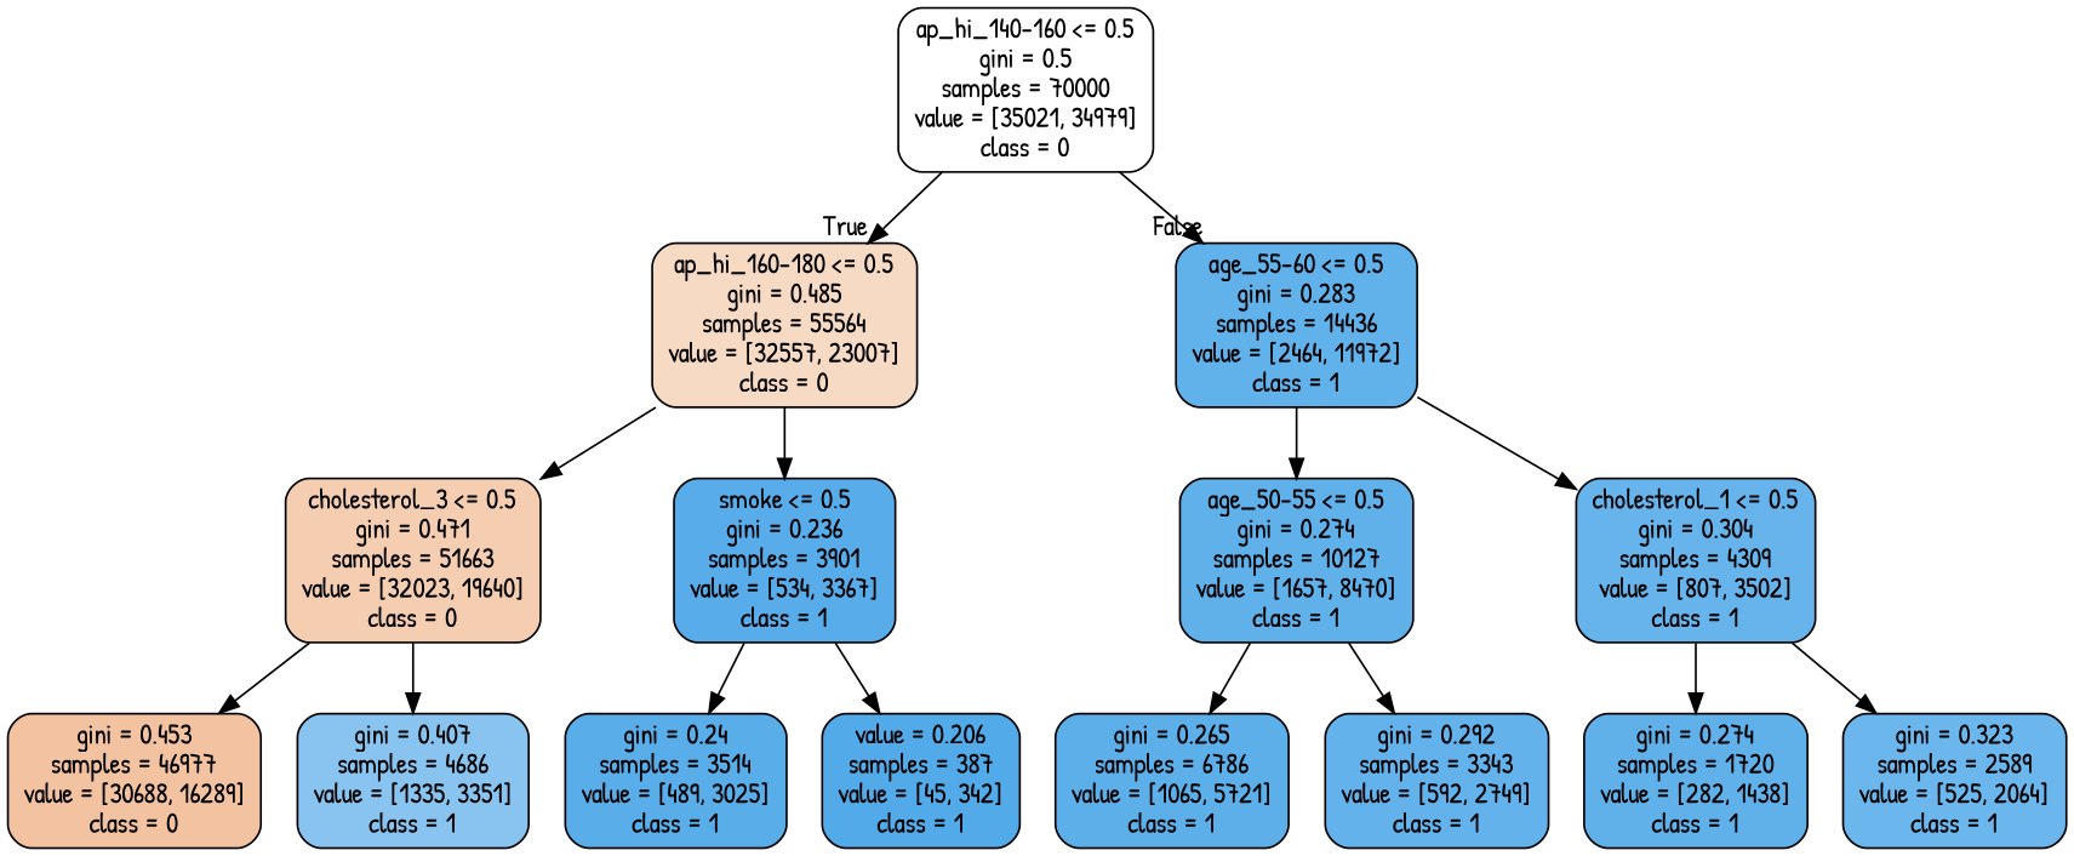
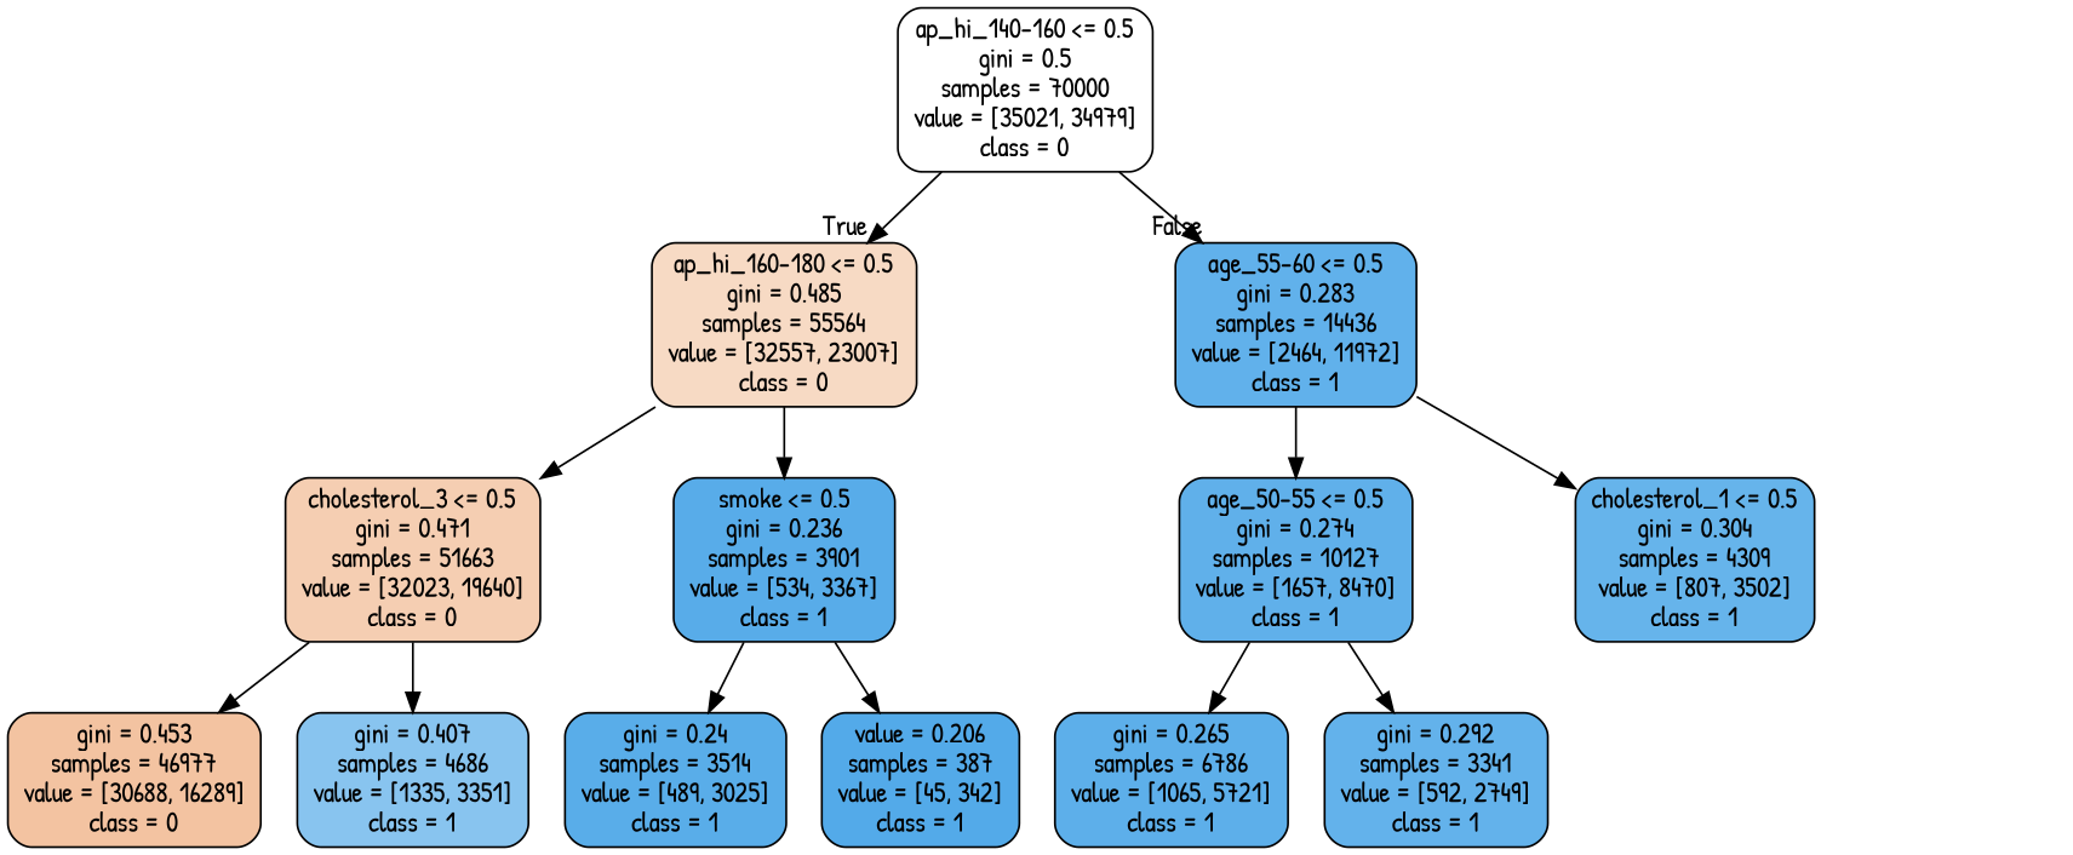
  digraph {
    fontname="Patrick Hand"
    node [color=black fillcolor="#399de5cd" fontname="Patrick Hand" shape=box style="filled, rounded"]
    edge [fontname="Patrick Hand"]
    n1 [fillcolor="#e5813900" label="ap_hi_140-160 <= 0.5\ngini = 0.5\nsamples = 70000\nvalue = [35021, 34979]\nclass = 0"]
    n2 [fillcolor="#e581394b" label="ap_hi_160-180 <= 0.5\ngini = 0.485\nsamples = 55564\nvalue = [32557, 23007]\nclass = 0"]
    n3 [fillcolor="#399de5cb" label="age_55-60 <= 0.5\ngini = 0.283\nsamples = 14436\nvalue = [2464, 11972]\nclass = 1"]
    n4 [fillcolor="#e5813963" label="cholesterol_3 <= 0.5\ngini = 0.471\nsamples = 51663\nvalue = [32023, 19640]\nclass = 0"]
    n5 [fillcolor="#399de5d7" label="smoke <= 0.5\ngini = 0.236\nsamples = 3901\nvalue = [534, 3367]\nclass = 1"]
    n6 [label="age_50-55 <= 0.5\ngini = 0.274\nsamples = 10127\nvalue = [1657, 8470]\nclass = 1"]
    n7 [fillcolor="#399de5c4" label="cholesterol_1 <= 0.5\ngini = 0.304\nsamples = 4309\nvalue = [807, 3502]\nclass = 1"]
    n8 [fillcolor="#e5813978" label="gini = 0.453\nsamples = 46977\nvalue = [30688, 16289]\nclass = 0"]
    n9 [fillcolor="#399de599" label="gini = 0.407\nsamples = 4686\nvalue = [1335, 3351]\nclass = 1"]
    n10 [fillcolor="#399de5d6" label="gini = 0.24\nsamples = 3514\nvalue = [489, 3025]\nclass = 1"]
    n11 [fillcolor="#399de5dd" label="value = 0.206\nsamples = 387\nvalue = [45, 342]\nclass = 1"]
    n12 [fillcolor="#399de5d0" label="gini = 0.265\nsamples = 6786\nvalue = [1065, 5721]\nclass = 1"]
-   n13 [fillcolor="#399de5c8" label="gini = 0.292\nsamples = 3343\nvalue = [592, 2749]\nclass = 1"]
-   n14 [label="gini = 0.274\nsamples = 1720\nvalue = [282, 1438]\nclass = 1"]
-   n15 [fillcolor="#399de5be" label="gini = 0.323\nsamples = 2589\nvalue = [525, 2064]\nclass = 1"]
+   n13 [fillcolor="#399de5c8" label="gini = 0.292\nsamples = 3341\nvalue = [592, 2749]\nclass = 1"]
    n1 -> n2 [headlabel=True labelangle=45 labeldistance=2.5]
    n1 -> n3 [headlabel=False labelangle=-45 labeldistance=2.5]
    n2 -> n4
    n2 -> n5
    n3 -> n6
    n3 -> n7
    n4 -> n8
    n4 -> n9
    n5 -> n10
    n5 -> n11
    n6 -> n12
    n6 -> n13
-   n7 -> n14
-   n7 -> n15
  }
